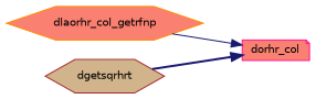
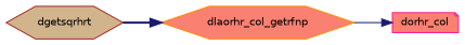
  digraph {
    rankdir=RL
    node [fillcolor=salmon fontname=Helvetica fontsize=10 shape=hexagon style=filled]
    edge [color=midnightblue dir=back fontname=Helvetica fontsize=10 labelfontname=Helvetica labelfontsize=10]
    n1 [color=darkorange fontcolor=black height=0.2 label=dlaorhr_col_getrfnp width=0.4]
    n2 [color=deeppink height=0.2 label=dorhr_col shape=note width=0.4]
    n3 [color=brown fillcolor=tan height=0.2 label=dgetsqrhrt width=0.4]
    n2 -> n1 [style=solid]
-   n2 -> n3 [style=bold]
+   n1 -> n3 [style=bold]
  }
